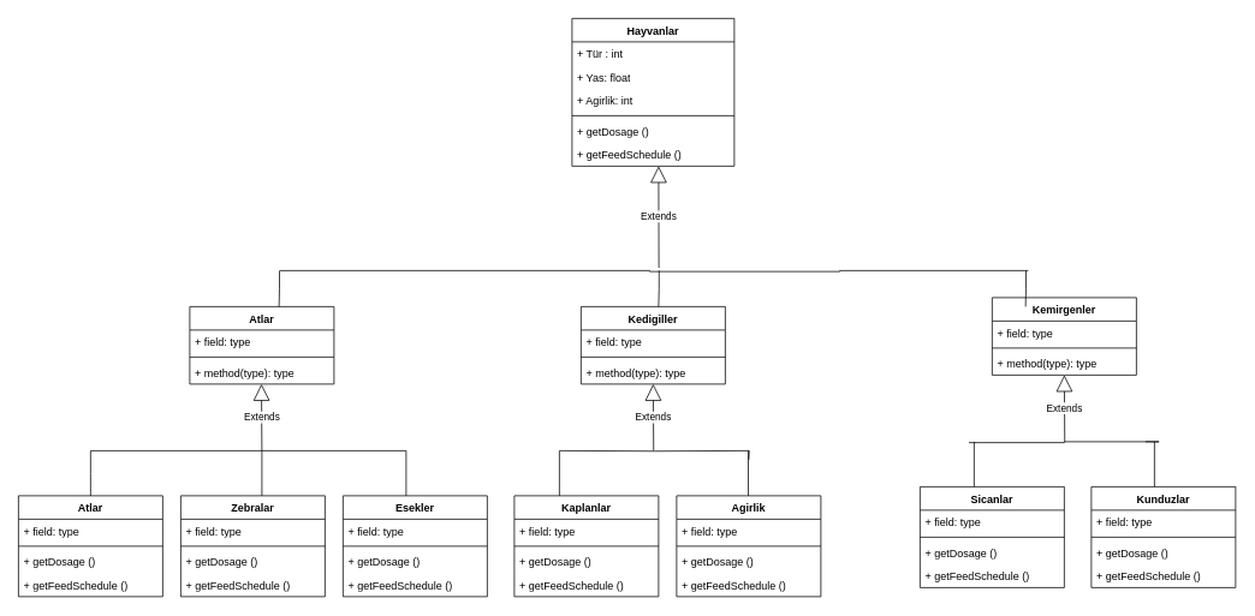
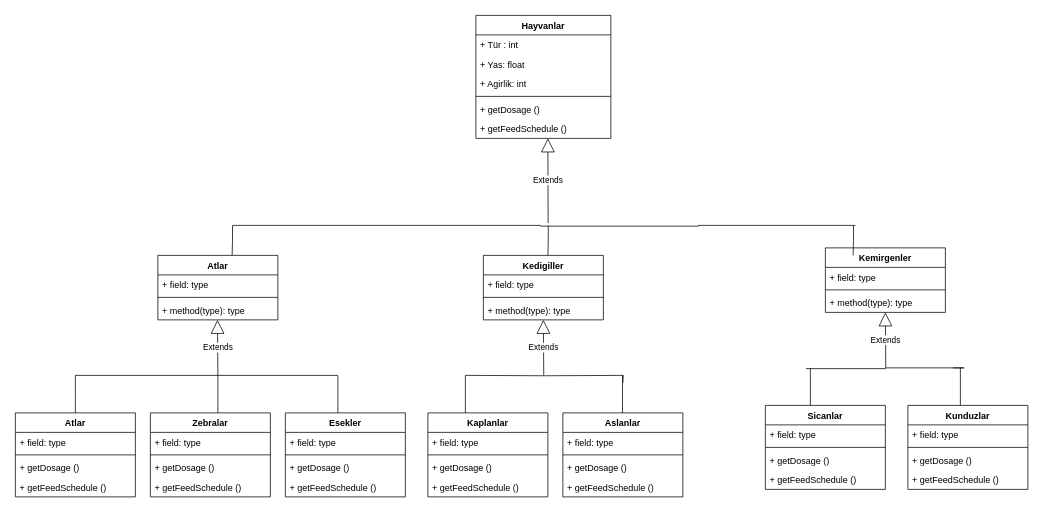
  <mxCell id="0" />
  <mxCell id="1" parent="0" />
  <mxCell id="2" value="Hayvanlar" style="swimlane;fontStyle=1;align=center;verticalAlign=top;childLayout=stackLayout;horizontal=1;startSize=26;horizontalStack=0;resizeParent=1;resizeParentMax=0;resizeLast=0;collapsible=1;marginBottom=0;whiteSpace=wrap;html=1;" vertex="1" parent="1"><mxGeometry x="634" y="20" width="180" height="164" as="geometry" /></mxCell>
  <mxCell id="3" value="+ Tür : int" style="text;strokeColor=none;fillColor=none;align=left;verticalAlign=top;spacingLeft=4;spacingRight=4;overflow=hidden;rotatable=0;points=[[0,0.5],[1,0.5]];portConstraint=eastwest;whiteSpace=wrap;html=1;" vertex="1" parent="2"><mxGeometry y="26" width="180" height="26" as="geometry" /></mxCell>
  <mxCell id="4" value="+ Yas: float" style="text;strokeColor=none;fillColor=none;align=left;verticalAlign=top;spacingLeft=4;spacingRight=4;overflow=hidden;rotatable=0;points=[[0,0.5],[1,0.5]];portConstraint=eastwest;whiteSpace=wrap;html=1;" vertex="1" parent="2"><mxGeometry y="52" width="180" height="26" as="geometry" /></mxCell>
  <mxCell id="5" value="+ Agirlik: int" style="text;strokeColor=none;fillColor=none;align=left;verticalAlign=top;spacingLeft=4;spacingRight=4;overflow=hidden;rotatable=0;points=[[0,0.5],[1,0.5]];portConstraint=eastwest;whiteSpace=wrap;html=1;" vertex="1" parent="2"><mxGeometry y="78" width="180" height="26" as="geometry" /></mxCell>
  <mxCell id="6" value="" style="line;strokeWidth=1;fillColor=none;align=left;verticalAlign=middle;spacingTop=-1;spacingLeft=3;spacingRight=3;rotatable=0;labelPosition=right;points=[];portConstraint=eastwest;strokeColor=inherit;" vertex="1" parent="2"><mxGeometry y="104" width="180" height="8" as="geometry" /></mxCell>
  <mxCell id="7" value="+ getDosage ()" style="text;strokeColor=none;fillColor=none;align=left;verticalAlign=top;spacingLeft=4;spacingRight=4;overflow=hidden;rotatable=0;points=[[0,0.5],[1,0.5]];portConstraint=eastwest;whiteSpace=wrap;html=1;" vertex="1" parent="2"><mxGeometry y="112" width="180" height="26" as="geometry" /></mxCell>
  <mxCell id="8" value="+ getFeedSchedule ()" style="text;strokeColor=none;fillColor=none;align=left;verticalAlign=top;spacingLeft=4;spacingRight=4;overflow=hidden;rotatable=0;points=[[0,0.5],[1,0.5]];portConstraint=eastwest;whiteSpace=wrap;html=1;" vertex="1" parent="2"><mxGeometry y="138" width="180" height="26" as="geometry" /></mxCell>
  <mxCell id="9" value="Extends" style="endArrow=block;endSize=16;endFill=0;html=1;rounded=0;entryX=0.476;entryY=1.115;entryDx=0;entryDy=0;entryPerimeter=0;" edge="1" parent="1"><mxGeometry width="160" relative="1" as="geometry"><mxPoint x="730.32" y="297.01" as="sourcePoint" /><mxPoint x="730" y="184" as="targetPoint" /></mxGeometry></mxCell>
  <mxCell id="10" value="Atlar" style="swimlane;fontStyle=1;align=center;verticalAlign=top;childLayout=stackLayout;horizontal=1;startSize=26;horizontalStack=0;resizeParent=1;resizeParentMax=0;resizeLast=0;collapsible=1;marginBottom=0;whiteSpace=wrap;html=1;" vertex="1" parent="1"><mxGeometry x="210" y="340" width="160" height="86" as="geometry" /></mxCell>
  <mxCell id="11" value="+ field: type" style="text;strokeColor=none;fillColor=none;align=left;verticalAlign=top;spacingLeft=4;spacingRight=4;overflow=hidden;rotatable=0;points=[[0,0.5],[1,0.5]];portConstraint=eastwest;whiteSpace=wrap;html=1;" vertex="1" parent="10"><mxGeometry y="26" width="160" height="26" as="geometry" /></mxCell>
  <mxCell id="12" value="" style="line;strokeWidth=1;fillColor=none;align=left;verticalAlign=middle;spacingTop=-1;spacingLeft=3;spacingRight=3;rotatable=0;labelPosition=right;points=[];portConstraint=eastwest;strokeColor=inherit;" vertex="1" parent="10"><mxGeometry y="52" width="160" height="8" as="geometry" /></mxCell>
  <mxCell id="13" value="+ method(type): type" style="text;strokeColor=none;fillColor=none;align=left;verticalAlign=top;spacingLeft=4;spacingRight=4;overflow=hidden;rotatable=0;points=[[0,0.5],[1,0.5]];portConstraint=eastwest;whiteSpace=wrap;html=1;" vertex="1" parent="10"><mxGeometry y="60" width="160" height="26" as="geometry" /></mxCell>
  <mxCell id="14" value="Kedigiller" style="swimlane;fontStyle=1;align=center;verticalAlign=top;childLayout=stackLayout;horizontal=1;startSize=26;horizontalStack=0;resizeParent=1;resizeParentMax=0;resizeLast=0;collapsible=1;marginBottom=0;whiteSpace=wrap;html=1;" vertex="1" parent="1"><mxGeometry x="644" y="340" width="160" height="86" as="geometry" /></mxCell>
  <mxCell id="15" value="+ field: type" style="text;strokeColor=none;fillColor=none;align=left;verticalAlign=top;spacingLeft=4;spacingRight=4;overflow=hidden;rotatable=0;points=[[0,0.5],[1,0.5]];portConstraint=eastwest;whiteSpace=wrap;html=1;" vertex="1" parent="14"><mxGeometry y="26" width="160" height="26" as="geometry" /></mxCell>
  <mxCell id="16" value="" style="line;strokeWidth=1;fillColor=none;align=left;verticalAlign=middle;spacingTop=-1;spacingLeft=3;spacingRight=3;rotatable=0;labelPosition=right;points=[];portConstraint=eastwest;strokeColor=inherit;" vertex="1" parent="14"><mxGeometry y="52" width="160" height="8" as="geometry" /></mxCell>
  <mxCell id="17" value="+ method(type): type" style="text;strokeColor=none;fillColor=none;align=left;verticalAlign=top;spacingLeft=4;spacingRight=4;overflow=hidden;rotatable=0;points=[[0,0.5],[1,0.5]];portConstraint=eastwest;whiteSpace=wrap;html=1;" vertex="1" parent="14"><mxGeometry y="60" width="160" height="26" as="geometry" /></mxCell>
  <mxCell id="18" value="" style="endArrow=none;html=1;edgeStyle=orthogonalEdgeStyle;rounded=0;" edge="1" parent="1"><mxGeometry relative="1" as="geometry"><mxPoint y="300" as="sourcePoint" x="310" /><mxPoint x="720" y="300" as="targetPoint" /></mxGeometry></mxCell>
  <mxCell id="19" value="" style="endArrow=none;html=1;edgeStyle=orthogonalEdgeStyle;rounded=0;" edge="1" parent="1"><mxGeometry relative="1" as="geometry"><mxPoint x="720" y="300" as="sourcePoint" /><mxPoint x="1140" y="300" as="targetPoint" /><Array as="points"><mxPoint x="720" y="301" /><mxPoint x="931" y="301" /><mxPoint x="931" y="300" /><mxPoint x="1141" y="300" /></Array></mxGeometry></mxCell>
  <mxCell id="20" value="" style="endArrow=none;html=1;edgeStyle=orthogonalEdgeStyle;rounded=0;" edge="1" parent="1"><mxGeometry relative="1" as="geometry"><mxPoint x="309" y="340" as="sourcePoint" /><mxPoint x="309.5" y="300" as="targetPoint" /></mxGeometry></mxCell>
  <mxCell id="21" value="" style="endArrow=none;html=1;edgeStyle=orthogonalEdgeStyle;rounded=0;" edge="1" parent="1"><mxGeometry relative="1" as="geometry"><mxPoint x="730" y="340" as="sourcePoint" /><mxPoint x="730.5" y="300" as="targetPoint" /></mxGeometry></mxCell>
  <mxCell id="22" value="Atlar" style="swimlane;fontStyle=1;align=center;verticalAlign=top;childLayout=stackLayout;horizontal=1;startSize=26;horizontalStack=0;resizeParent=1;resizeParentMax=0;resizeLast=0;collapsible=1;marginBottom=0;whiteSpace=wrap;html=1;" vertex="1" parent="1"><mxGeometry x="20" y="550" width="160" height="112" as="geometry" /></mxCell>
  <mxCell id="23" value="+ field: type" style="text;strokeColor=none;fillColor=none;align=left;verticalAlign=top;spacingLeft=4;spacingRight=4;overflow=hidden;rotatable=0;points=[[0,0.5],[1,0.5]];portConstraint=eastwest;whiteSpace=wrap;html=1;" vertex="1" parent="22"><mxGeometry y="26" width="160" height="26" as="geometry" /></mxCell>
  <mxCell id="24" value="" style="line;strokeWidth=1;fillColor=none;align=left;verticalAlign=middle;spacingTop=-1;spacingLeft=3;spacingRight=3;rotatable=0;labelPosition=right;points=[];portConstraint=eastwest;strokeColor=inherit;" vertex="1" parent="22"><mxGeometry y="52" width="160" height="8" as="geometry" /></mxCell>
  <mxCell id="25" value="+ getDosage ()" style="text;strokeColor=none;fillColor=none;align=left;verticalAlign=top;spacingLeft=4;spacingRight=4;overflow=hidden;rotatable=0;points=[[0,0.5],[1,0.5]];portConstraint=eastwest;whiteSpace=wrap;html=1;" vertex="1" parent="22"><mxGeometry y="60" width="160" height="26" as="geometry" /></mxCell>
  <mxCell id="26" value="+ getFeedSchedule ()" style="text;strokeColor=none;fillColor=none;align=left;verticalAlign=top;spacingLeft=4;spacingRight=4;overflow=hidden;rotatable=0;points=[[0,0.5],[1,0.5]];portConstraint=eastwest;whiteSpace=wrap;html=1;" vertex="1" parent="22"><mxGeometry y="86" width="160" height="26" as="geometry" /></mxCell>
  <mxCell id="27" value="Esekler" style="swimlane;fontStyle=1;align=center;verticalAlign=top;childLayout=stackLayout;horizontal=1;startSize=26;horizontalStack=0;resizeParent=1;resizeParentMax=0;resizeLast=0;collapsible=1;marginBottom=0;whiteSpace=wrap;html=1;" vertex="1" parent="1"><mxGeometry x="380" y="550" width="160" height="112" as="geometry" /></mxCell>
  <mxCell id="28" value="+ field: type" style="text;strokeColor=none;fillColor=none;align=left;verticalAlign=top;spacingLeft=4;spacingRight=4;overflow=hidden;rotatable=0;points=[[0,0.5],[1,0.5]];portConstraint=eastwest;whiteSpace=wrap;html=1;" vertex="1" parent="27"><mxGeometry y="26" width="160" height="26" as="geometry" /></mxCell>
  <mxCell id="29" value="" style="line;strokeWidth=1;fillColor=none;align=left;verticalAlign=middle;spacingTop=-1;spacingLeft=3;spacingRight=3;rotatable=0;labelPosition=right;points=[];portConstraint=eastwest;strokeColor=inherit;" vertex="1" parent="27"><mxGeometry y="52" width="160" height="8" as="geometry" /></mxCell>
  <mxCell id="30" value="+ getDosage ()" style="text;strokeColor=none;fillColor=none;align=left;verticalAlign=top;spacingLeft=4;spacingRight=4;overflow=hidden;rotatable=0;points=[[0,0.5],[1,0.5]];portConstraint=eastwest;whiteSpace=wrap;html=1;" vertex="1" parent="27"><mxGeometry y="60" width="160" height="26" as="geometry" /></mxCell>
  <mxCell id="31" value="+ getFeedSchedule ()" style="text;strokeColor=none;fillColor=none;align=left;verticalAlign=top;spacingLeft=4;spacingRight=4;overflow=hidden;rotatable=0;points=[[0,0.5],[1,0.5]];portConstraint=eastwest;whiteSpace=wrap;html=1;" vertex="1" parent="27"><mxGeometry y="86" width="160" height="26" as="geometry" /></mxCell>
  <mxCell id="32" value="Extends" style="endArrow=block;endSize=16;endFill=0;html=1;rounded=0;entryX=0.476;entryY=1.115;entryDx=0;entryDy=0;entryPerimeter=0;" edge="1" parent="1"><mxGeometry width="160" relative="1" as="geometry"><mxPoint x="290" y="500" as="sourcePoint" /><mxPoint x="289.5" y="426" as="targetPoint" /></mxGeometry></mxCell>
  <mxCell id="33" value="" style="endArrow=none;html=1;edgeStyle=orthogonalEdgeStyle;rounded=0;" edge="1" parent="1"><mxGeometry relative="1" as="geometry"><mxPoint x="100" y="500" as="sourcePoint" /><mxPoint x="450" y="500" as="targetPoint" /></mxGeometry></mxCell>
  <mxCell id="34" value="" style="endArrow=none;html=1;edgeStyle=orthogonalEdgeStyle;rounded=0;exitX=0.5;exitY=0;exitDx=0;exitDy=0;" edge="1" parent="1" source="22"><mxGeometry relative="1" as="geometry"><mxPoint x="99.5" y="540" as="sourcePoint" /><mxPoint x="100" y="500" as="targetPoint" /></mxGeometry></mxCell>
  <mxCell id="35" value="" style="endArrow=none;html=1;edgeStyle=orthogonalEdgeStyle;rounded=0;exitX=0.5;exitY=0;exitDx=0;exitDy=0;exitPerimeter=0;" edge="1" parent="1"><mxGeometry relative="1" as="geometry"><mxPoint x="290" y="550" as="sourcePoint" /><mxPoint x="290" y="500" as="targetPoint" /></mxGeometry></mxCell>
  <mxCell id="36" value="Zebralar" style="swimlane;fontStyle=1;align=center;verticalAlign=top;childLayout=stackLayout;horizontal=1;startSize=26;horizontalStack=0;resizeParent=1;resizeParentMax=0;resizeLast=0;collapsible=1;marginBottom=0;whiteSpace=wrap;html=1;" vertex="1" parent="1"><mxGeometry x="200" y="550" width="160" height="112" as="geometry" /></mxCell>
  <mxCell id="37" value="+ field: type" style="text;strokeColor=none;fillColor=none;align=left;verticalAlign=top;spacingLeft=4;spacingRight=4;overflow=hidden;rotatable=0;points=[[0,0.5],[1,0.5]];portConstraint=eastwest;whiteSpace=wrap;html=1;" vertex="1" parent="36"><mxGeometry y="26" width="160" height="26" as="geometry" /></mxCell>
  <mxCell id="38" value="" style="line;strokeWidth=1;fillColor=none;align=left;verticalAlign=middle;spacingTop=-1;spacingLeft=3;spacingRight=3;rotatable=0;labelPosition=right;points=[];portConstraint=eastwest;strokeColor=inherit;" vertex="1" parent="36"><mxGeometry y="52" width="160" height="8" as="geometry" /></mxCell>
  <mxCell id="39" value="+ getDosage ()" style="text;strokeColor=none;fillColor=none;align=left;verticalAlign=top;spacingLeft=4;spacingRight=4;overflow=hidden;rotatable=0;points=[[0,0.5],[1,0.5]];portConstraint=eastwest;whiteSpace=wrap;html=1;" vertex="1" parent="36"><mxGeometry y="60" width="160" height="26" as="geometry" /></mxCell>
  <mxCell id="40" value="+ getFeedSchedule ()" style="text;strokeColor=none;fillColor=none;align=left;verticalAlign=top;spacingLeft=4;spacingRight=4;overflow=hidden;rotatable=0;points=[[0,0.5],[1,0.5]];portConstraint=eastwest;whiteSpace=wrap;html=1;" vertex="1" parent="36"><mxGeometry y="86" width="160" height="26" as="geometry" /></mxCell>
  <mxCell id="41" value="Kaplanlar" style="swimlane;fontStyle=1;align=center;verticalAlign=top;childLayout=stackLayout;horizontal=1;startSize=26;horizontalStack=0;resizeParent=1;resizeParentMax=0;resizeLast=0;collapsible=1;marginBottom=0;whiteSpace=wrap;html=1;" vertex="1" parent="1"><mxGeometry x="570" y="550" width="160" height="112" as="geometry" /></mxCell>
  <mxCell id="42" value="+ field: type" style="text;strokeColor=none;fillColor=none;align=left;verticalAlign=top;spacingLeft=4;spacingRight=4;overflow=hidden;rotatable=0;points=[[0,0.5],[1,0.5]];portConstraint=eastwest;whiteSpace=wrap;html=1;" vertex="1" parent="41"><mxGeometry y="26" width="160" height="26" as="geometry" /></mxCell>
  <mxCell id="43" value="" style="line;strokeWidth=1;fillColor=none;align=left;verticalAlign=middle;spacingTop=-1;spacingLeft=3;spacingRight=3;rotatable=0;labelPosition=right;points=[];portConstraint=eastwest;strokeColor=inherit;" vertex="1" parent="41"><mxGeometry y="52" width="160" height="8" as="geometry" /></mxCell>
  <mxCell id="44" value="+ getDosage ()" style="text;strokeColor=none;fillColor=none;align=left;verticalAlign=top;spacingLeft=4;spacingRight=4;overflow=hidden;rotatable=0;points=[[0,0.5],[1,0.5]];portConstraint=eastwest;whiteSpace=wrap;html=1;" vertex="1" parent="41"><mxGeometry y="60" width="160" height="26" as="geometry" /></mxCell>
  <mxCell id="45" value="+ getFeedSchedule ()" style="text;strokeColor=none;fillColor=none;align=left;verticalAlign=top;spacingLeft=4;spacingRight=4;overflow=hidden;rotatable=0;points=[[0,0.5],[1,0.5]];portConstraint=eastwest;whiteSpace=wrap;html=1;" vertex="1" parent="41"><mxGeometry y="86" width="160" height="26" as="geometry" /></mxCell>
- <mxCell id="46" value="Agirlik" style="swimlane;fontStyle=1;align=center;verticalAlign=top;childLayout=stackLayout;horizontal=1;startSize=26;horizontalStack=0;resizeParent=1;resizeParentMax=0;resizeLast=0;collapsible=1;marginBottom=0;whiteSpace=wrap;html=1;" vertex="1" parent="1"><mxGeometry x="750" y="550" width="160" height="112" as="geometry" /></mxCell>
+ <mxCell id="46" value="Aslanlar" style="swimlane;fontStyle=1;align=center;verticalAlign=top;childLayout=stackLayout;horizontal=1;startSize=26;horizontalStack=0;resizeParent=1;resizeParentMax=0;resizeLast=0;collapsible=1;marginBottom=0;whiteSpace=wrap;html=1;" vertex="1" parent="1"><mxGeometry x="750" y="550" width="160" height="112" as="geometry" /></mxCell>
  <mxCell id="47" value="+ field: type" style="text;strokeColor=none;fillColor=none;align=left;verticalAlign=top;spacingLeft=4;spacingRight=4;overflow=hidden;rotatable=0;points=[[0,0.5],[1,0.5]];portConstraint=eastwest;whiteSpace=wrap;html=1;" vertex="1" parent="46"><mxGeometry y="26" width="160" height="26" as="geometry" /></mxCell>
  <mxCell id="48" value="" style="line;strokeWidth=1;fillColor=none;align=left;verticalAlign=middle;spacingTop=-1;spacingLeft=3;spacingRight=3;rotatable=0;labelPosition=right;points=[];portConstraint=eastwest;strokeColor=inherit;" vertex="1" parent="46"><mxGeometry y="52" width="160" height="8" as="geometry" /></mxCell>
  <mxCell id="49" value="+ getDosage ()" style="text;strokeColor=none;fillColor=none;align=left;verticalAlign=top;spacingLeft=4;spacingRight=4;overflow=hidden;rotatable=0;points=[[0,0.5],[1,0.5]];portConstraint=eastwest;whiteSpace=wrap;html=1;" vertex="1" parent="46"><mxGeometry y="60" width="160" height="26" as="geometry" /></mxCell>
  <mxCell id="50" value="+ getFeedSchedule ()" style="text;strokeColor=none;fillColor=none;align=left;verticalAlign=top;spacingLeft=4;spacingRight=4;overflow=hidden;rotatable=0;points=[[0,0.5],[1,0.5]];portConstraint=eastwest;whiteSpace=wrap;html=1;" vertex="1" parent="46"><mxGeometry y="86" width="160" height="26" as="geometry" /></mxCell>
  <mxCell id="51" value="Kunduzlar" style="swimlane;fontStyle=1;align=center;verticalAlign=top;childLayout=stackLayout;horizontal=1;startSize=26;horizontalStack=0;resizeParent=1;resizeParentMax=0;resizeLast=0;collapsible=1;marginBottom=0;whiteSpace=wrap;html=1;" vertex="1" parent="1"><mxGeometry x="1210" y="540" width="160" height="112" as="geometry" /></mxCell>
  <mxCell id="52" value="+ field: type" style="text;strokeColor=none;fillColor=none;align=left;verticalAlign=top;spacingLeft=4;spacingRight=4;overflow=hidden;rotatable=0;points=[[0,0.5],[1,0.5]];portConstraint=eastwest;whiteSpace=wrap;html=1;" vertex="1" parent="51"><mxGeometry y="26" width="160" height="26" as="geometry" /></mxCell>
  <mxCell id="53" value="" style="line;strokeWidth=1;fillColor=none;align=left;verticalAlign=middle;spacingTop=-1;spacingLeft=3;spacingRight=3;rotatable=0;labelPosition=right;points=[];portConstraint=eastwest;strokeColor=inherit;" vertex="1" parent="51"><mxGeometry y="52" width="160" height="8" as="geometry" /></mxCell>
  <mxCell id="54" value="+ getDosage ()" style="text;strokeColor=none;fillColor=none;align=left;verticalAlign=top;spacingLeft=4;spacingRight=4;overflow=hidden;rotatable=0;points=[[0,0.5],[1,0.5]];portConstraint=eastwest;whiteSpace=wrap;html=1;" vertex="1" parent="51"><mxGeometry y="60" width="160" height="26" as="geometry" /></mxCell>
  <mxCell id="55" value="+ getFeedSchedule ()" style="text;strokeColor=none;fillColor=none;align=left;verticalAlign=top;spacingLeft=4;spacingRight=4;overflow=hidden;rotatable=0;points=[[0,0.5],[1,0.5]];portConstraint=eastwest;whiteSpace=wrap;html=1;" vertex="1" parent="51"><mxGeometry y="86" width="160" height="26" as="geometry" /></mxCell>
  <mxCell id="56" value="Kemirgenler" style="swimlane;fontStyle=1;align=center;verticalAlign=top;childLayout=stackLayout;horizontal=1;startSize=26;horizontalStack=0;resizeParent=1;resizeParentMax=0;resizeLast=0;collapsible=1;marginBottom=0;whiteSpace=wrap;html=1;" vertex="1" parent="1"><mxGeometry x="1100" y="330" width="160" height="86" as="geometry" /></mxCell>
  <mxCell id="57" value="+ field: type" style="text;strokeColor=none;fillColor=none;align=left;verticalAlign=top;spacingLeft=4;spacingRight=4;overflow=hidden;rotatable=0;points=[[0,0.5],[1,0.5]];portConstraint=eastwest;whiteSpace=wrap;html=1;" vertex="1" parent="56"><mxGeometry y="26" width="160" height="26" as="geometry" /></mxCell>
  <mxCell id="58" value="" style="line;strokeWidth=1;fillColor=none;align=left;verticalAlign=middle;spacingTop=-1;spacingLeft=3;spacingRight=3;rotatable=0;labelPosition=right;points=[];portConstraint=eastwest;strokeColor=inherit;" vertex="1" parent="56"><mxGeometry y="52" width="160" height="8" as="geometry" /></mxCell>
  <mxCell id="59" value="+ method(type): type" style="text;strokeColor=none;fillColor=none;align=left;verticalAlign=top;spacingLeft=4;spacingRight=4;overflow=hidden;rotatable=0;points=[[0,0.5],[1,0.5]];portConstraint=eastwest;whiteSpace=wrap;html=1;" vertex="1" parent="56"><mxGeometry y="60" width="160" height="26" as="geometry" /></mxCell>
  <mxCell id="60" value="" style="endArrow=none;html=1;edgeStyle=orthogonalEdgeStyle;rounded=0;" edge="1" parent="1"><mxGeometry relative="1" as="geometry"><mxPoint x="1137" y="340" as="sourcePoint" /><mxPoint x="1137.5" y="300" as="targetPoint" /></mxGeometry></mxCell>
  <mxCell id="61" value="Sicanlar" style="swimlane;fontStyle=1;align=center;verticalAlign=top;childLayout=stackLayout;horizontal=1;startSize=26;horizontalStack=0;resizeParent=1;resizeParentMax=0;resizeLast=0;collapsible=1;marginBottom=0;whiteSpace=wrap;html=1;" vertex="1" parent="1"><mxGeometry x="1020" y="540" width="160" height="112" as="geometry" /></mxCell>
  <mxCell id="62" value="+ field: type" style="text;strokeColor=none;fillColor=none;align=left;verticalAlign=top;spacingLeft=4;spacingRight=4;overflow=hidden;rotatable=0;points=[[0,0.5],[1,0.5]];portConstraint=eastwest;whiteSpace=wrap;html=1;" vertex="1" parent="61"><mxGeometry y="26" width="160" height="26" as="geometry" /></mxCell>
  <mxCell id="63" value="" style="line;strokeWidth=1;fillColor=none;align=left;verticalAlign=middle;spacingTop=-1;spacingLeft=3;spacingRight=3;rotatable=0;labelPosition=right;points=[];portConstraint=eastwest;strokeColor=inherit;" vertex="1" parent="61"><mxGeometry y="52" width="160" height="8" as="geometry" /></mxCell>
  <mxCell id="64" value="+ getDosage ()" style="text;strokeColor=none;fillColor=none;align=left;verticalAlign=top;spacingLeft=4;spacingRight=4;overflow=hidden;rotatable=0;points=[[0,0.5],[1,0.5]];portConstraint=eastwest;whiteSpace=wrap;html=1;" vertex="1" parent="61"><mxGeometry y="60" width="160" height="26" as="geometry" /></mxCell>
  <mxCell id="65" value="+ getFeedSchedule ()" style="text;strokeColor=none;fillColor=none;align=left;verticalAlign=top;spacingLeft=4;spacingRight=4;overflow=hidden;rotatable=0;points=[[0,0.5],[1,0.5]];portConstraint=eastwest;whiteSpace=wrap;html=1;" vertex="1" parent="61"><mxGeometry y="86" width="160" height="26" as="geometry" /></mxCell>
  <mxCell id="66" value="" style="endArrow=none;html=1;edgeStyle=orthogonalEdgeStyle;rounded=0;exitX=0.5;exitY=0;exitDx=0;exitDy=0;exitPerimeter=0;" edge="1" parent="1"><mxGeometry relative="1" as="geometry"><mxPoint x="450" y="550" as="sourcePoint" /><mxPoint x="450" y="500" as="targetPoint" /></mxGeometry></mxCell>
  <mxCell id="67" value="Extends" style="endArrow=block;endSize=16;endFill=0;html=1;rounded=0;entryX=0.476;entryY=1.115;entryDx=0;entryDy=0;entryPerimeter=0;" edge="1" parent="1"><mxGeometry width="160" relative="1" as="geometry"><mxPoint x="724.5" y="500" as="sourcePoint" /><mxPoint x="724" y="426" as="targetPoint" /></mxGeometry></mxCell>
  <mxCell id="68" value="" style="endArrow=none;html=1;edgeStyle=orthogonalEdgeStyle;rounded=0;" edge="1" parent="1"><mxGeometry relative="1" as="geometry"><mxPoint x="620" y="500" as="sourcePoint" /><mxPoint x="830" y="510" as="targetPoint" /></mxGeometry></mxCell>
  <mxCell id="69" value="" style="endArrow=none;html=1;edgeStyle=orthogonalEdgeStyle;rounded=0;exitX=0.5;exitY=0;exitDx=0;exitDy=0;exitPerimeter=0;" edge="1" parent="1"><mxGeometry relative="1" as="geometry"><mxPoint x="620" y="550" as="sourcePoint" /><mxPoint x="620" y="500" as="targetPoint" /></mxGeometry></mxCell>
  <mxCell id="70" value="" style="endArrow=none;html=1;edgeStyle=orthogonalEdgeStyle;rounded=0;exitX=0.5;exitY=0;exitDx=0;exitDy=0;exitPerimeter=0;" edge="1" parent="1"><mxGeometry relative="1" as="geometry"><mxPoint x="829.5" y="550" as="sourcePoint" /><mxPoint x="829.5" y="500" as="targetPoint" /></mxGeometry></mxCell>
  <mxCell id="71" value="Extends" style="endArrow=block;endSize=16;endFill=0;html=1;rounded=0;entryX=0.476;entryY=1.115;entryDx=0;entryDy=0;entryPerimeter=0;" edge="1" parent="1"><mxGeometry width="160" relative="1" as="geometry"><mxPoint x="1180.5" y="490" as="sourcePoint" /><mxPoint x="1180" y="416" as="targetPoint" /></mxGeometry></mxCell>
  <mxCell id="72" value="" style="endArrow=none;html=1;edgeStyle=orthogonalEdgeStyle;rounded=0;" edge="1" parent="1"><mxGeometry relative="1" as="geometry"><mxPoint x="1074.75" y="490" as="sourcePoint" /><mxPoint x="1270" y="490" as="targetPoint" /><Array as="points"><mxPoint x="1075" y="491" /><mxPoint x="1180" y="491" /><mxPoint x="1180" y="490" /><mxPoint x="1285" y="490" /></Array></mxGeometry></mxCell>
  <mxCell id="73" value="" style="endArrow=none;html=1;edgeStyle=orthogonalEdgeStyle;rounded=0;exitX=0.5;exitY=0;exitDx=0;exitDy=0;exitPerimeter=0;" edge="1" parent="1"><mxGeometry relative="1" as="geometry"><mxPoint x="1080" y="540" as="sourcePoint" /><mxPoint x="1080" y="490" as="targetPoint" /></mxGeometry></mxCell>
  <mxCell id="74" value="" style="endArrow=none;html=1;edgeStyle=orthogonalEdgeStyle;rounded=0;exitX=0.5;exitY=0;exitDx=0;exitDy=0;exitPerimeter=0;" edge="1" parent="1"><mxGeometry relative="1" as="geometry"><mxPoint x="1280" y="540" as="sourcePoint" /><mxPoint x="1280" y="490" as="targetPoint" /></mxGeometry></mxCell>
